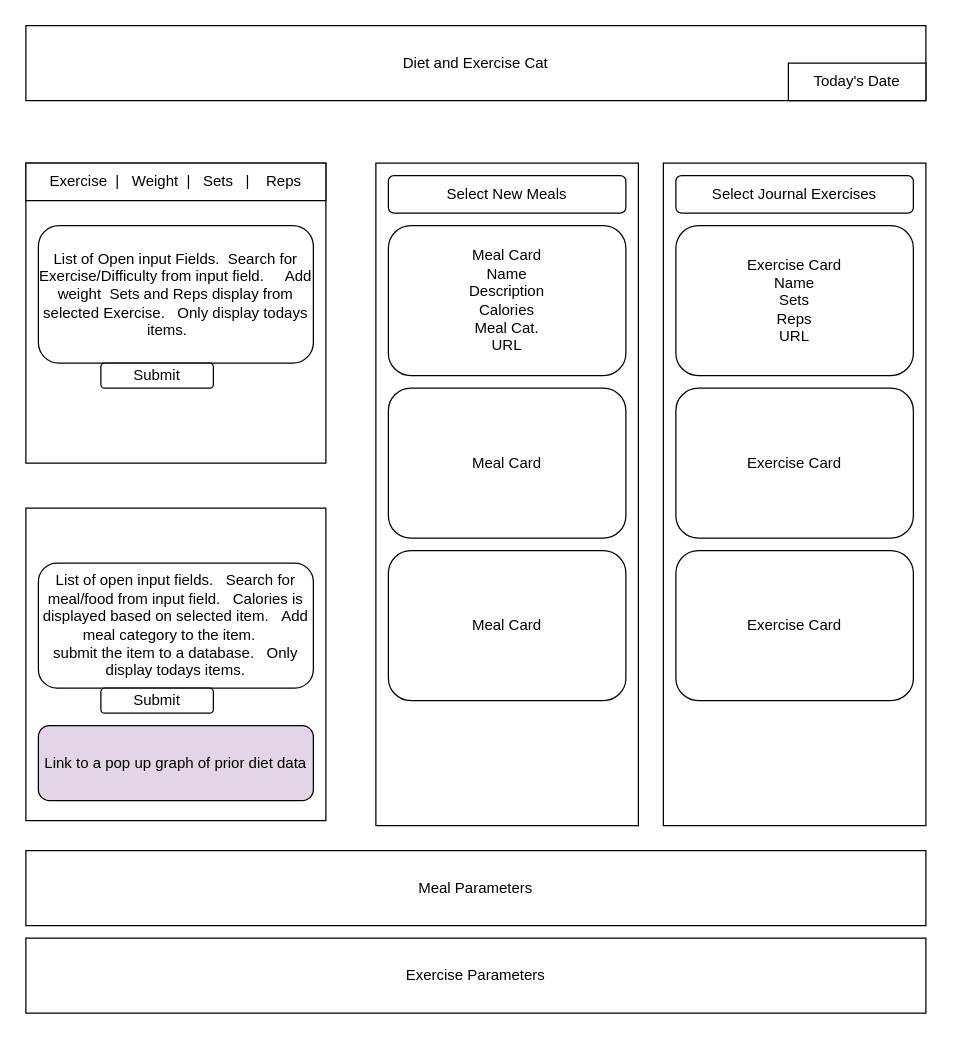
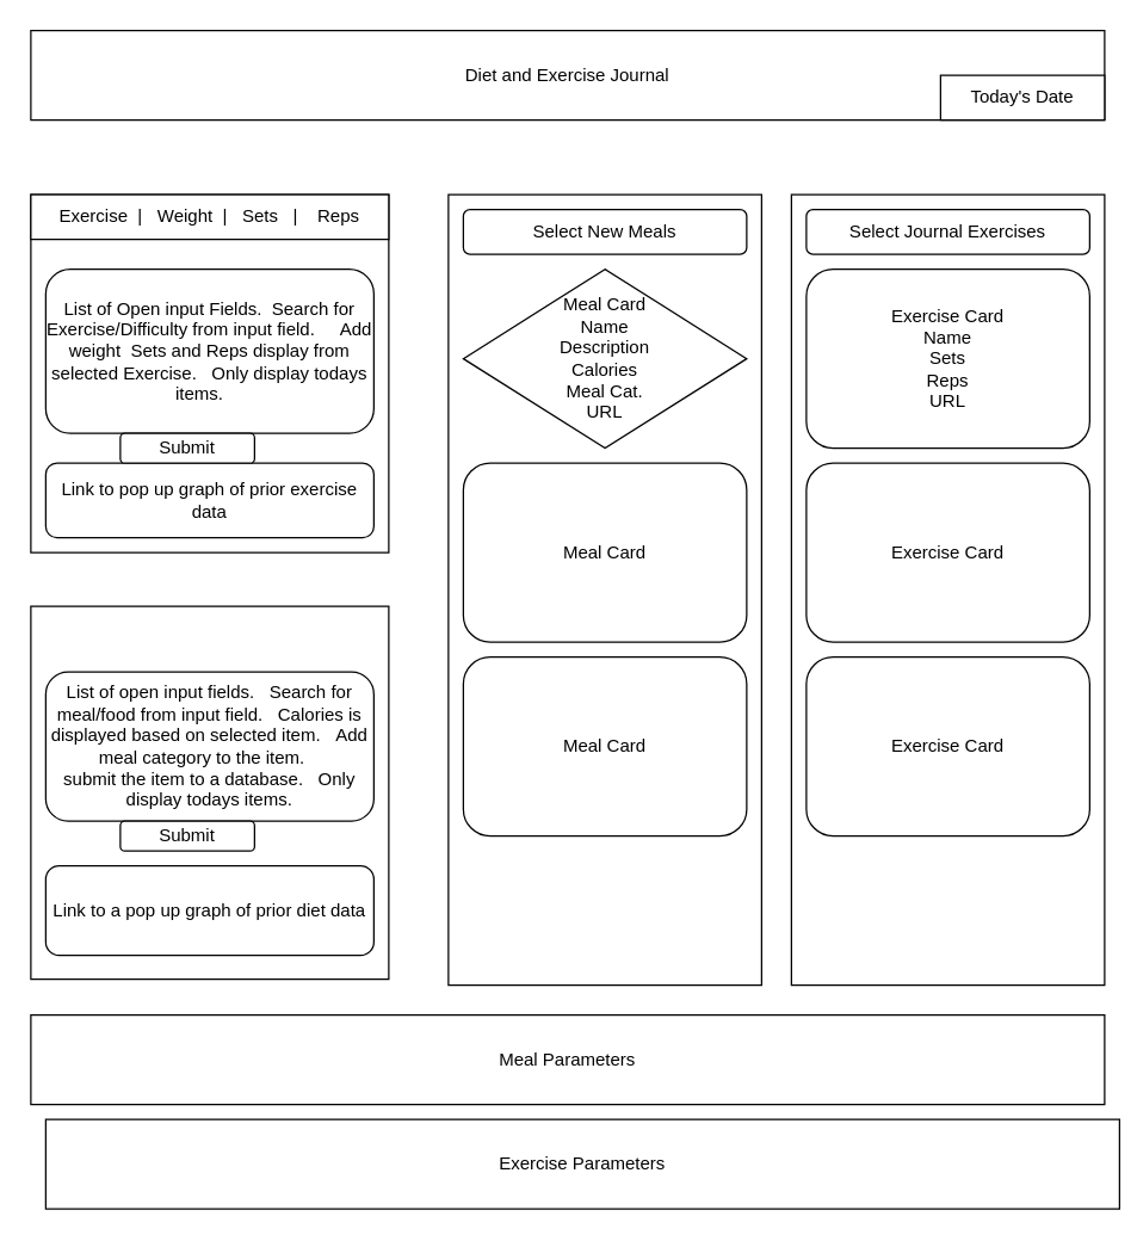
  <mxCell id="0" />
  <mxCell id="1" parent="0" />
- <mxCell id="2" value="Diet and Exercise Cat" style="rounded=0;whiteSpace=wrap;html=1;" vertex="1" parent="1"><mxGeometry x="20" y="20" width="720" height="60" as="geometry" /></mxCell>
+ <mxCell id="2" value="Diet and Exercise Journal" style="rounded=0;whiteSpace=wrap;html=1;" vertex="1" parent="1"><mxGeometry x="20" y="20" width="720" height="60" as="geometry" /></mxCell>
  <mxCell id="3" value="" style="rounded=0;whiteSpace=wrap;html=1;" vertex="1" parent="1"><mxGeometry x="20" y="130" width="240" height="240" as="geometry" /></mxCell>
  <mxCell id="4" value="" style="rounded=0;whiteSpace=wrap;html=1;" vertex="1" parent="1"><mxGeometry x="300" y="130" width="210" height="530" as="geometry" /></mxCell>
  <mxCell id="5" value="" style="rounded=0;whiteSpace=wrap;html=1;" vertex="1" parent="1"><mxGeometry x="530" y="130" width="210" height="530" as="geometry" /></mxCell>
  <mxCell id="6" value="" style="rounded=0;whiteSpace=wrap;html=1;" vertex="1" parent="1"><mxGeometry x="20" y="406" width="240" height="250" as="geometry" /></mxCell>
  <mxCell id="7" value="Today's Date" style="whiteSpace=wrap;html=1;rounded=0;" vertex="1" parent="1"><mxGeometry x="630" y="50" width="110" height="30" as="geometry" /></mxCell>
  <mxCell id="8" value="Exercise&amp;nbsp; |&amp;nbsp; &amp;nbsp;Weight&amp;nbsp; |&amp;nbsp; &amp;nbsp;Sets&amp;nbsp; &amp;nbsp;|&amp;nbsp; &amp;nbsp; Reps" style="rounded=0;whiteSpace=wrap;html=1;" vertex="1" parent="1"><mxGeometry x="20" y="130" width="240" height="30" as="geometry" /></mxCell>
  <mxCell id="9" value="&lt;span style=&quot;text-align: left;&quot;&gt;List of Open input Fields.&amp;nbsp; Search for Exercise/Difficulty from input field.&amp;nbsp; &amp;nbsp; &amp;nbsp;Add weight&amp;nbsp; Sets and Reps display from selected Exercise.&amp;nbsp; &amp;nbsp;Only display todays items.&amp;nbsp; &amp;nbsp;&amp;nbsp;&lt;/span&gt;" style="rounded=1;whiteSpace=wrap;html=1;" vertex="1" parent="1"><mxGeometry x="30" y="180" width="220" height="110" as="geometry" /></mxCell>
  <mxCell id="10" value="&lt;span style=&quot;text-align: left;&quot;&gt;List of open input fields.&amp;nbsp; &amp;nbsp;Search for meal/food from input field.&amp;nbsp; &amp;nbsp;Calories is displayed based on selected item.&amp;nbsp; &amp;nbsp;Add meal category to the item.&amp;nbsp; &amp;nbsp;&lt;/span&gt;&lt;br style=&quot;text-align: left;&quot;&gt;&lt;span style=&quot;text-align: left;&quot;&gt;submit the item to a database.&amp;nbsp; &amp;nbsp;Only display todays items.&lt;/span&gt;" style="rounded=1;whiteSpace=wrap;html=1;" vertex="1" parent="1"><mxGeometry x="30" y="450" width="220" height="100" as="geometry" /></mxCell>
- <mxCell id="11" value="Link to a pop up graph of prior diet data" style="rounded=1;whiteSpace=wrap;html=1;fillColor=#e1d5e7;" vertex="1" parent="1"><mxGeometry x="30" y="580" width="220" height="60" as="geometry" /></mxCell>
+ <mxCell id="11" value="Link to a pop up graph of prior diet data" style="rounded=1;whiteSpace=wrap;html=1;" vertex="1" parent="1"><mxGeometry x="30" y="580" width="220" height="60" as="geometry" /></mxCell>
+ <mxCell id="12" value="Link to pop up graph of prior exercise data" style="rounded=1;whiteSpace=wrap;html=1;" vertex="1" parent="1"><mxGeometry x="30" y="310" width="220" height="50" as="geometry" /></mxCell>
  <mxCell id="13" value="Select New Meals" style="rounded=1;whiteSpace=wrap;html=1;" vertex="1" parent="1"><mxGeometry x="310" y="140" width="190" height="30" as="geometry" /></mxCell>
  <mxCell id="14" value="Select Journal Exercises" style="rounded=1;whiteSpace=wrap;html=1;" vertex="1" parent="1"><mxGeometry x="540" y="140" width="190" height="30" as="geometry" /></mxCell>
- <mxCell id="15" value="Meal Card&lt;br&gt;Name&lt;br&gt;Description&lt;br&gt;Calories&lt;br&gt;Meal Cat.&lt;br&gt;URL" style="rounded=1;whiteSpace=wrap;html=1;" vertex="1" parent="1"><mxGeometry x="310" y="180" width="190" height="120" as="geometry" /></mxCell>
+ <mxCell id="15" value="Meal Card&lt;br&gt;Name&lt;br&gt;Description&lt;br&gt;Calories&lt;br&gt;Meal Cat.&lt;br&gt;URL" style="rhombus;whiteSpace=wrap;html=1;" vertex="1" parent="1"><mxGeometry x="310" y="180" width="190" height="120" as="geometry" /></mxCell>
  <mxCell id="16" value="Meal Card" style="rounded=1;whiteSpace=wrap;html=1;" vertex="1" parent="1"><mxGeometry x="310" y="310" width="190" height="120" as="geometry" /></mxCell>
  <mxCell id="17" value="Meal Card" style="rounded=1;whiteSpace=wrap;html=1;" vertex="1" parent="1"><mxGeometry x="310" y="440" width="190" height="120" as="geometry" /></mxCell>
  <mxCell id="18" value="Exercise Card&lt;br&gt;Name&lt;br&gt;Sets&lt;br&gt;Reps&lt;br&gt;URL" style="rounded=1;whiteSpace=wrap;html=1;" vertex="1" parent="1"><mxGeometry x="540" y="180" width="190" height="120" as="geometry" /></mxCell>
  <mxCell id="19" value="Exercise Card" style="rounded=1;whiteSpace=wrap;html=1;" vertex="1" parent="1"><mxGeometry x="540" y="310" width="190" height="120" as="geometry" /></mxCell>
  <mxCell id="20" value="Exercise Card" style="rounded=1;whiteSpace=wrap;html=1;" vertex="1" parent="1"><mxGeometry x="540" y="440" width="190" height="120" as="geometry" /></mxCell>
  <mxCell id="21" value="Submit" style="rounded=1;whiteSpace=wrap;html=1;" vertex="1" parent="1"><mxGeometry x="80" y="290" width="90" height="20" as="geometry" /></mxCell>
  <mxCell id="22" value="Submit" style="rounded=1;whiteSpace=wrap;html=1;" vertex="1" parent="1"><mxGeometry x="80" y="550" width="90" height="20" as="geometry" /></mxCell>
  <mxCell id="23" value="Meal Parameters" style="rounded=0;whiteSpace=wrap;html=1;" vertex="1" parent="1"><mxGeometry x="20" y="680" width="720" height="60" as="geometry" /></mxCell>
- <mxCell id="24" value="Exercise Parameters" style="rounded=0;whiteSpace=wrap;html=1;" vertex="1" parent="1"><mxGeometry x="20" y="750" width="720" height="60" as="geometry" /></mxCell>
+ <mxCell id="24" value="Exercise Parameters" style="rounded=0;whiteSpace=wrap;html=1;" vertex="1" parent="1"><mxGeometry x="30" y="750" width="720" height="60" as="geometry" /></mxCell>
